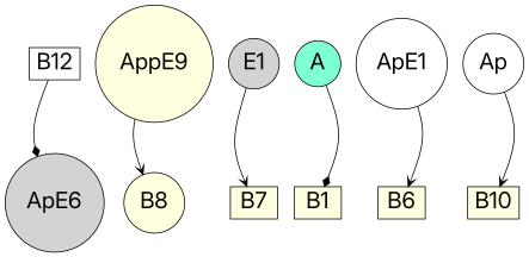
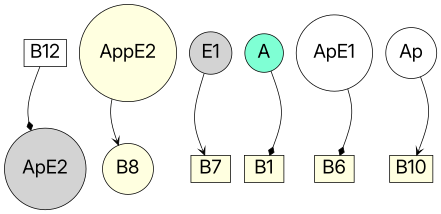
  strict digraph {
    fontname=Inter
    remincross=true
    splines=curved
    node [fillcolor=lightyellow fontname=Inter fontsize=26 shape=circle style=filled]
    edge [arrowhead=vee fontname=Inter]
-   ApE2 [fillcolor=lightgrey label=ApE6]
+   ApE2 [fillcolor=lightgrey]
    B12 [fillcolor=white shape=box]
-   AppE2 [label=AppE9]
+   AppE2
    B8
    E1 [fillcolor=lightgrey]
    n6 [label=B7 shape=box]
    A [fillcolor=aquamarine]
    B1 [shape=box]
    ApE1 [fillcolor=white]
    B6 [shape=box]
    B10 [shape=box]
    Ap [fillcolor=white]
    B12 -> ApE2 [arrowhead=diamond]
    AppE2 -> B8
    E1 -> n6
    A -> B1 [arrowhead=diamond]
-   ApE1 -> B6
+   ApE1 -> B6 [arrowhead=diamond]
    Ap -> B10
  }
